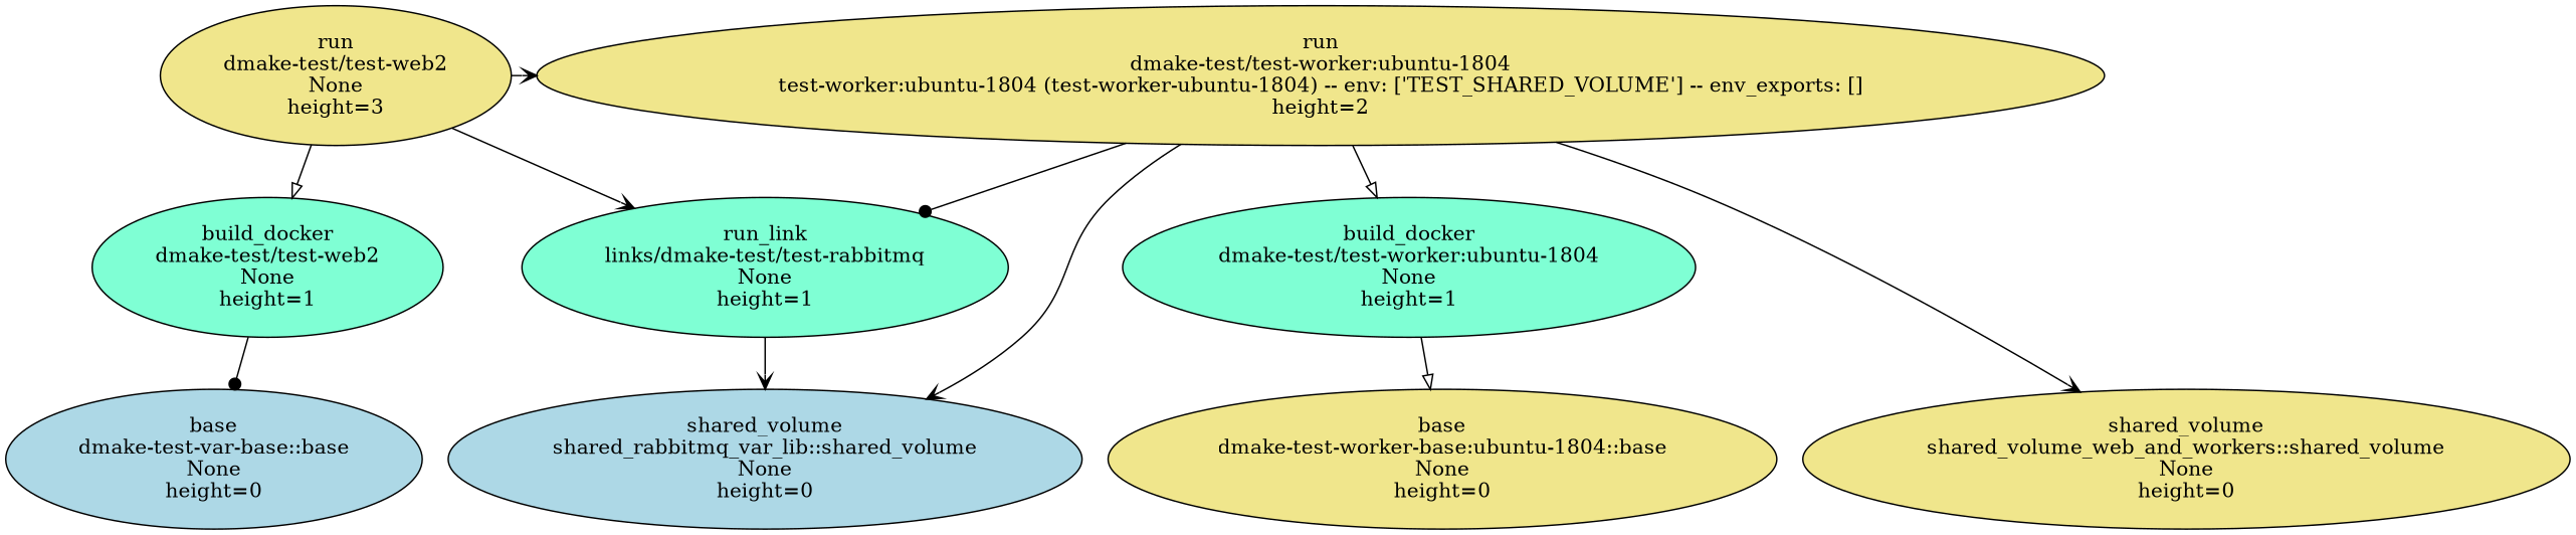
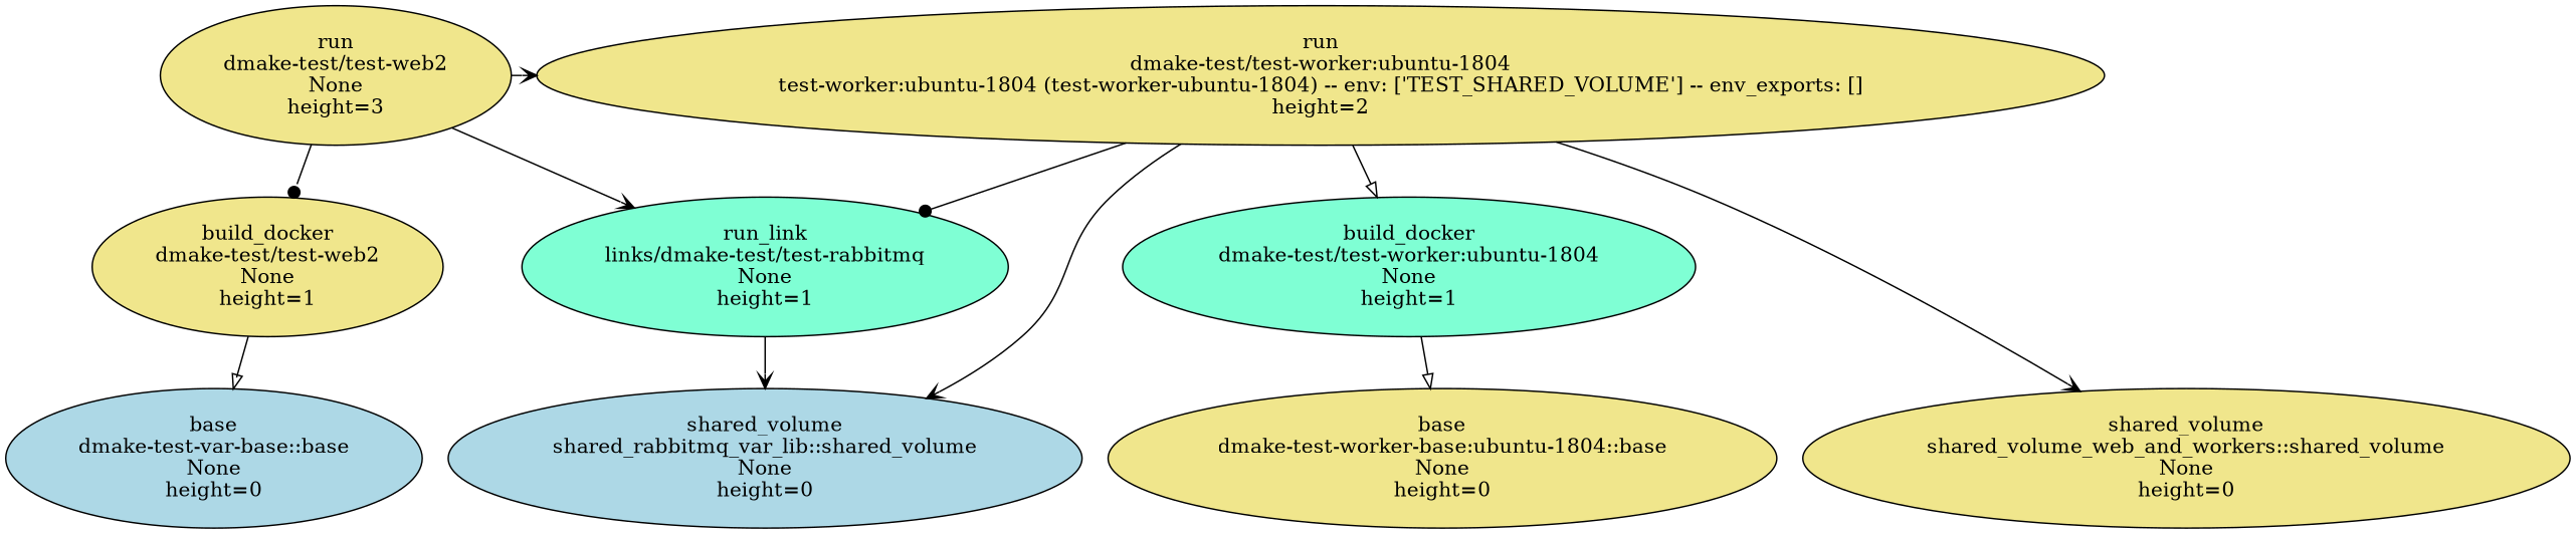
  digraph {
    node [fillcolor=khaki style=filled]
    edge [arrowhead=vee]
    n1 [fillcolor=lightblue label="base\ndmake-test-var-base::base\nNone\nheight=0"]
    n2 [label="base\ndmake-test-worker-base:ubuntu-1804::base\nNone\nheight=0"]
-   n3 [fillcolor=aquamarine label="build_docker\ndmake-test/test-web2\nNone\nheight=1"]
+   n3 [label="build_docker\ndmake-test/test-web2\nNone\nheight=1"]
    n4 [fillcolor=aquamarine label="build_docker\ndmake-test/test-worker:ubuntu-1804\nNone\nheight=1"]
    n5 [label="run\ndmake-test/test-web2\nNone\nheight=3"]
    n6 [label="run\ndmake-test/test-worker:ubuntu-1804\ntest-worker:ubuntu-1804 (test-worker-ubuntu-1804) -- env: ['TEST_SHARED_VOLUME'] -- env_exports: []\nheight=2"]
    n7 [fillcolor=aquamarine label="run_link\nlinks/dmake-test/test-rabbitmq\nNone\nheight=1"]
    n8 [fillcolor=lightblue label="shared_volume\nshared_rabbitmq_var_lib::shared_volume\nNone\nheight=0"]
    n9 [label="shared_volume\nshared_volume_web_and_workers::shared_volume\nNone\nheight=0"]
    subgraph sub_1 {
      rank=same
      n1
      n2
    }
    subgraph sub_2 {
      rank=same
      n3
      n4
    }
    subgraph sub_3 {
      rank=same
      n5
      n6
    }
    subgraph sub_4 {
      rank=same
      n7
    }
    subgraph sub_5 {
      rank=same
      n8
      n9
    }
-   n3 -> n1 [arrowhead=dot]
+   n3 -> n1 [arrowhead=onormal]
    n4 -> n2 [arrowhead=onormal]
-   n5 -> n3 [arrowhead=onormal]
+   n5 -> n3 [arrowhead=dot]
    n5 -> n6
    n5 -> n7
    n6 -> n4 [arrowhead=onormal]
    n6 -> n7 [arrowhead=dot]
    n6 -> n8
    n6 -> n9
    n7 -> n8
  }
